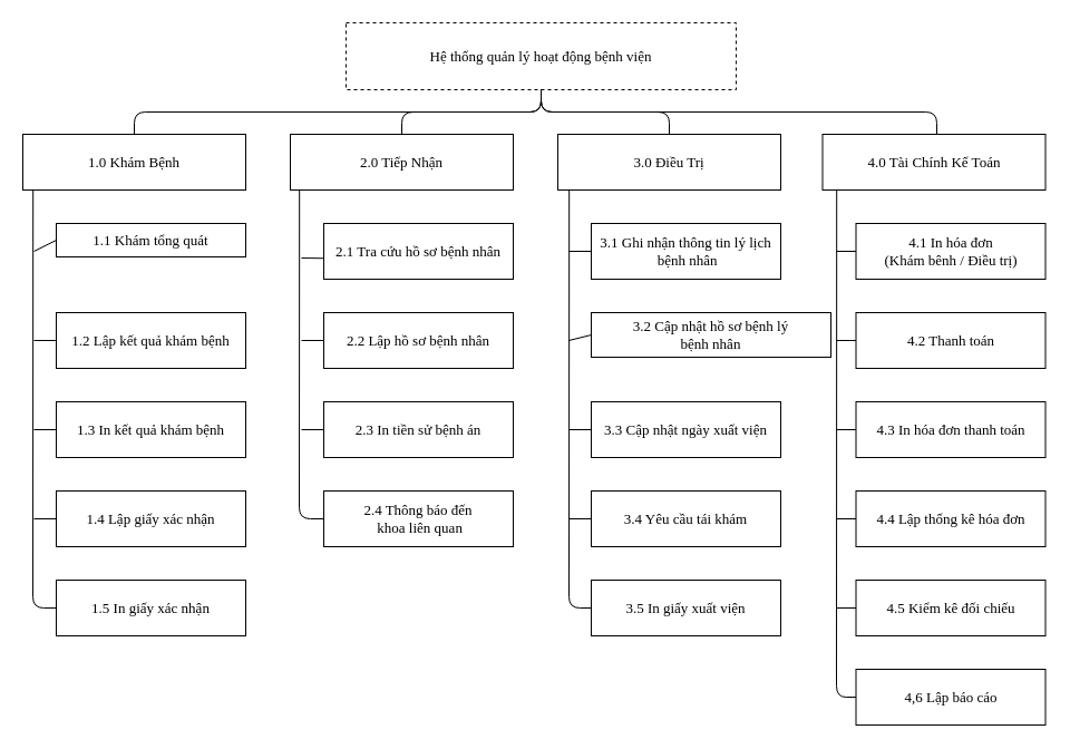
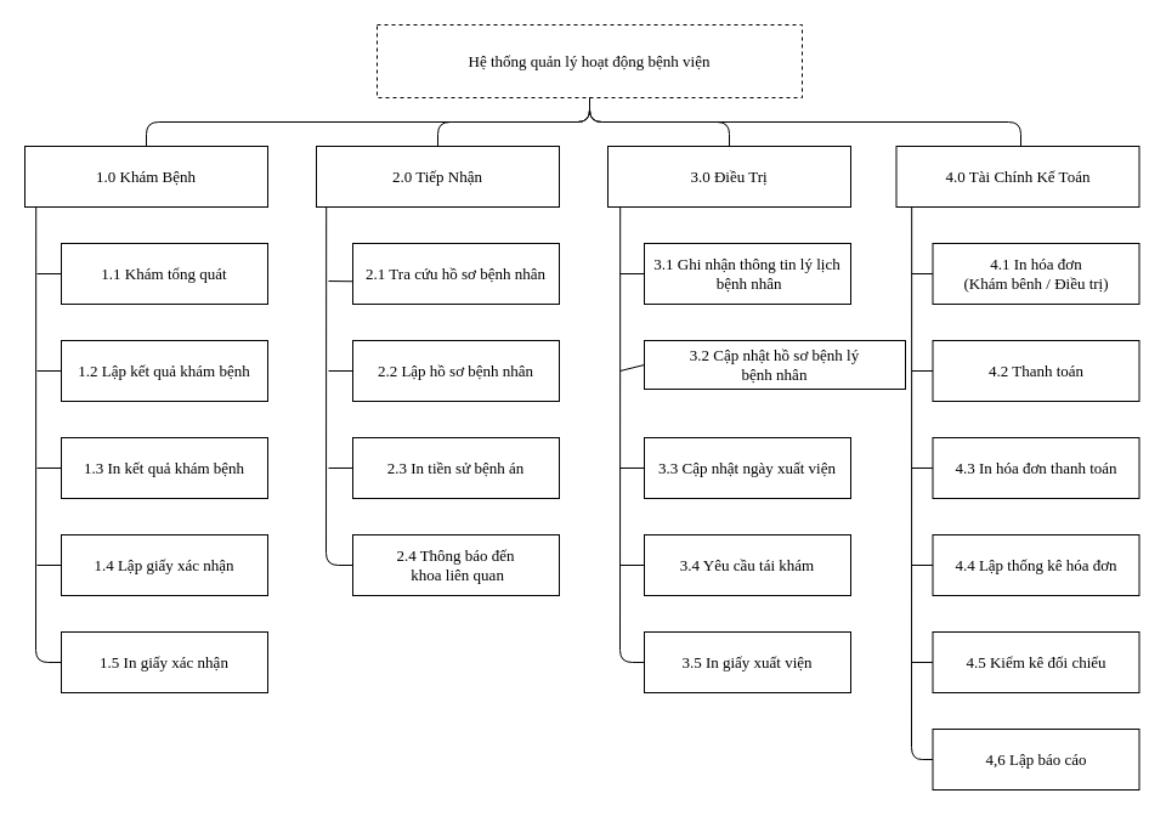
  <mxCell id="0" />
  <mxCell id="1" parent="0" />
  <mxCell id="2" value="Hệ thống quản lý hoạt động bệnh viện" style="rounded=0;whiteSpace=wrap;html=1;fontFamily=Times New Roman;fontSize=13;dashed=1;" parent="1" vertex="1"><mxGeometry x="310" y="20" width="350" height="60" as="geometry" /></mxCell>
  <mxCell id="3" value="1.0 Khám Bệnh" style="rounded=0;whiteSpace=wrap;html=1;fontFamily=Times New Roman;fontSize=13;" parent="1" vertex="1"><mxGeometry x="20" y="120" width="200" height="50" as="geometry" /></mxCell>
- <mxCell id="4" value="1.1 Khám tổng quát" style="rounded=0;whiteSpace=wrap;html=1;fontFamily=Times New Roman;fontSize=13;" parent="1" vertex="1"><mxGeometry x="50" y="200" width="170" height="30" as="geometry" /></mxCell>
+ <mxCell id="4" value="1.1 Khám tổng quát" style="rounded=0;whiteSpace=wrap;html=1;fontFamily=Times New Roman;fontSize=13;" parent="1" vertex="1"><mxGeometry x="50" y="200" width="170" height="50" as="geometry" /></mxCell>
  <mxCell id="5" value="2.0 Tiếp Nhận" style="rounded=0;whiteSpace=wrap;html=1;fontFamily=Times New Roman;fontSize=13;" parent="1" vertex="1"><mxGeometry x="260" y="120" width="200" height="50" as="geometry" /></mxCell>
  <mxCell id="6" value="2.1 Tra cứu hồ sơ bệnh nhân" style="rounded=0;whiteSpace=wrap;html=1;fontFamily=Times New Roman;fontSize=13;" parent="1" vertex="1"><mxGeometry x="290" y="200" width="170" height="50" as="geometry" /></mxCell>
  <mxCell id="7" value="2.2 Lập hồ sơ bệnh nhân" style="rounded=0;whiteSpace=wrap;html=1;fontFamily=Times New Roman;fontSize=13;" parent="1" vertex="1"><mxGeometry x="290" y="280" width="170" height="50" as="geometry" /></mxCell>
  <mxCell id="8" value="2.3 In tiền sử bệnh án" style="rounded=0;whiteSpace=wrap;html=1;fontFamily=Times New Roman;fontSize=13;" parent="1" vertex="1"><mxGeometry x="290" y="360" width="170" height="50" as="geometry" /></mxCell>
  <mxCell id="9" value="1.2 Lập kết quả khám bệnh" style="rounded=0;whiteSpace=wrap;html=1;fontFamily=Times New Roman;fontSize=13;" parent="1" vertex="1"><mxGeometry x="50" y="280" width="170" height="50" as="geometry" /></mxCell>
  <mxCell id="10" value="1.3 In kết quả khám bệnh" style="rounded=0;whiteSpace=wrap;html=1;fontFamily=Times New Roman;fontSize=13;" parent="1" vertex="1"><mxGeometry x="50" y="360" width="170" height="50" as="geometry" /></mxCell>
  <mxCell id="11" value="3.0 Điều Trị" style="rounded=0;whiteSpace=wrap;html=1;fontFamily=Times New Roman;fontSize=13;" parent="1" vertex="1"><mxGeometry x="500" y="120" width="200" height="50" as="geometry" /></mxCell>
  <mxCell id="12" value="3.1 Ghi nhận thông tin lý lịch&lt;br style=&quot;font-size: 13px;&quot;&gt;&amp;nbsp;bệnh nhân" style="rounded=0;whiteSpace=wrap;html=1;fontFamily=Times New Roman;fontSize=13;" parent="1" vertex="1"><mxGeometry x="530" y="200" width="170" height="50" as="geometry" /></mxCell>
  <mxCell id="13" value="3.2 Cập nhật hồ sơ bệnh lý &lt;br style=&quot;font-size: 13px;&quot;&gt;bệnh nhân" style="rounded=0;whiteSpace=wrap;html=1;fontFamily=Times New Roman;fontSize=13;" parent="1" vertex="1"><mxGeometry x="530" y="280" width="215" height="40" as="geometry" /></mxCell>
  <mxCell id="14" value="3.3 Cập nhật ngày xuất viện" style="rounded=0;whiteSpace=wrap;html=1;fontFamily=Times New Roman;fontSize=13;" parent="1" vertex="1"><mxGeometry x="530" y="360" width="170" height="50" as="geometry" /></mxCell>
  <mxCell id="15" value="3.4 Yêu cầu tái khám" style="rounded=0;whiteSpace=wrap;html=1;fontFamily=Times New Roman;fontSize=13;" parent="1" vertex="1"><mxGeometry x="530" y="440" width="170" height="50" as="geometry" /></mxCell>
  <mxCell id="16" value="3.5 In giấy xuất viện" style="rounded=0;whiteSpace=wrap;html=1;fontFamily=Times New Roman;fontSize=13;" parent="1" vertex="1"><mxGeometry x="530" y="520" width="170" height="50" as="geometry" /></mxCell>
  <mxCell id="17" value="4.0 Tài Chính Kế Toán" style="rounded=0;whiteSpace=wrap;html=1;fontFamily=Times New Roman;fontSize=13;" parent="1" vertex="1"><mxGeometry x="737.5" y="120" width="200" height="50" as="geometry" /></mxCell>
  <mxCell id="18" value="4.4 Lập thống kê hóa đơn" style="rounded=0;whiteSpace=wrap;html=1;fontFamily=Times New Roman;fontSize=13;" parent="1" vertex="1"><mxGeometry x="767.5" y="440" width="170" height="50" as="geometry" /></mxCell>
  <mxCell id="19" value="4.5 Kiểm kê đối chiếu" style="rounded=0;whiteSpace=wrap;html=1;fontFamily=Times New Roman;fontSize=13;" parent="1" vertex="1"><mxGeometry x="767.5" y="520" width="170" height="50" as="geometry" /></mxCell>
  <mxCell id="20" value="4,6 Lập báo cáo" style="rounded=0;whiteSpace=wrap;html=1;fontFamily=Times New Roman;fontSize=13;" parent="1" vertex="1"><mxGeometry x="767.5" y="600" width="170" height="50" as="geometry" /></mxCell>
  <mxCell id="21" value="4.1 In hóa đơn&lt;br style=&quot;font-size: 13px;&quot;&gt;(Khám bênh / Điều trị)" style="rounded=0;whiteSpace=wrap;html=1;fontFamily=Times New Roman;fontSize=13;" parent="1" vertex="1"><mxGeometry x="767.5" y="200" width="170" height="50" as="geometry" /></mxCell>
  <mxCell id="22" value="2.4 Thông báo đến&lt;br style=&quot;font-size: 13px;&quot;&gt;&amp;nbsp;khoa liên quan" style="rounded=0;whiteSpace=wrap;html=1;fontFamily=Times New Roman;fontSize=13;" parent="1" vertex="1"><mxGeometry x="290" y="440" width="170" height="50" as="geometry" /></mxCell>
  <mxCell id="23" value="4.2 Thanh toán" style="rounded=0;whiteSpace=wrap;html=1;fontFamily=Times New Roman;fontSize=13;" parent="1" vertex="1"><mxGeometry x="767.5" y="280" width="170" height="50" as="geometry" /></mxCell>
  <mxCell id="24" value="" style="endArrow=none;html=1;entryX=0.046;entryY=1.005;entryDx=0;entryDy=0;entryPerimeter=0;exitX=0;exitY=0.5;exitDx=0;exitDy=0;fontFamily=Times New Roman;fontSize=13;" parent="1" source="48" target="3" edge="1"><mxGeometry width="50" height="50" relative="1" as="geometry"><mxPoint x="50" y="305" as="sourcePoint" /><mxPoint x="460" y="310" as="targetPoint" /><Array as="points"><mxPoint x="29" y="545" /></Array></mxGeometry></mxCell>
  <mxCell id="25" value="" style="endArrow=none;html=1;entryX=0;entryY=0.5;entryDx=0;entryDy=0;fontFamily=Times New Roman;fontSize=13;" parent="1" target="4" edge="1"><mxGeometry width="50" height="50" relative="1" as="geometry"><mxPoint x="30" y="225" as="sourcePoint" /><mxPoint x="40" y="220" as="targetPoint" /></mxGeometry></mxCell>
  <mxCell id="26" value="" style="endArrow=none;html=1;entryX=0.041;entryY=1.005;entryDx=0;entryDy=0;entryPerimeter=0;exitX=0;exitY=0.5;exitDx=0;exitDy=0;fontFamily=Times New Roman;fontSize=13;" parent="1" source="22" target="5" edge="1"><mxGeometry width="50" height="50" relative="1" as="geometry"><mxPoint x="268" y="470" as="sourcePoint" /><mxPoint x="260" y="230" as="targetPoint" /><Array as="points"><mxPoint x="268" y="465" /></Array></mxGeometry></mxCell>
  <mxCell id="27" value="" style="endArrow=none;html=1;entryX=0.001;entryY=0.625;entryDx=0;entryDy=0;entryPerimeter=0;fontFamily=Times New Roman;fontSize=13;" parent="1" target="6" edge="1"><mxGeometry width="50" height="50" relative="1" as="geometry"><mxPoint x="270" y="231" as="sourcePoint" /><mxPoint x="550" y="250" as="targetPoint" /></mxGeometry></mxCell>
  <mxCell id="28" value="" style="endArrow=none;html=1;entryX=0;entryY=0.5;entryDx=0;entryDy=0;fontFamily=Times New Roman;fontSize=13;" parent="1" target="8" edge="1"><mxGeometry width="50" height="50" relative="1" as="geometry"><mxPoint x="270" y="385" as="sourcePoint" /><mxPoint x="310" y="380" as="targetPoint" /></mxGeometry></mxCell>
  <mxCell id="29" value="" style="endArrow=none;html=1;entryX=0.041;entryY=1.005;entryDx=0;entryDy=0;entryPerimeter=0;exitX=0;exitY=0.5;exitDx=0;exitDy=0;fontFamily=Times New Roman;fontSize=13;" parent="1" source="16" edge="1"><mxGeometry width="50" height="50" relative="1" as="geometry"><mxPoint x="530" y="465" as="sourcePoint" /><mxPoint x="510.2" y="170" as="targetPoint" /><Array as="points"><mxPoint x="510" y="545" /></Array></mxGeometry></mxCell>
  <mxCell id="30" value="" style="endArrow=none;html=1;entryX=0;entryY=0.5;entryDx=0;entryDy=0;fontFamily=Times New Roman;fontSize=13;" parent="1" target="7" edge="1"><mxGeometry width="50" height="50" relative="1" as="geometry"><mxPoint x="270" y="305" as="sourcePoint" /><mxPoint x="380" y="280" as="targetPoint" /></mxGeometry></mxCell>
  <mxCell id="31" value="" style="endArrow=none;html=1;entryX=0;entryY=0.5;entryDx=0;entryDy=0;fontFamily=Times New Roman;fontSize=13;" parent="1" target="12" edge="1"><mxGeometry width="50" height="50" relative="1" as="geometry"><mxPoint x="510" y="225" as="sourcePoint" /><mxPoint x="540" y="210" as="targetPoint" /></mxGeometry></mxCell>
  <mxCell id="32" value="" style="endArrow=none;html=1;entryX=0;entryY=0.5;entryDx=0;entryDy=0;fontFamily=Times New Roman;fontSize=13;" parent="1" target="13" edge="1"><mxGeometry width="50" height="50" relative="1" as="geometry"><mxPoint x="510" y="305" as="sourcePoint" /><mxPoint x="540" y="210" as="targetPoint" /></mxGeometry></mxCell>
  <mxCell id="33" value="" style="endArrow=none;html=1;entryX=0;entryY=0.5;entryDx=0;entryDy=0;fontFamily=Times New Roman;fontSize=13;" parent="1" target="14" edge="1"><mxGeometry width="50" height="50" relative="1" as="geometry"><mxPoint x="510" y="385" as="sourcePoint" /><mxPoint x="590" y="290" as="targetPoint" /></mxGeometry></mxCell>
  <mxCell id="34" value="" style="endArrow=none;html=1;entryX=0.041;entryY=1.005;entryDx=0;entryDy=0;entryPerimeter=0;exitX=0;exitY=0.5;exitDx=0;exitDy=0;fontFamily=Times New Roman;fontSize=13;" parent="1" source="20" edge="1"><mxGeometry width="50" height="50" relative="1" as="geometry"><mxPoint x="770" y="475" as="sourcePoint" /><mxPoint x="750.2" y="170" as="targetPoint" /><Array as="points"><mxPoint x="750" y="625" /></Array></mxGeometry></mxCell>
  <mxCell id="35" value="" style="endArrow=none;html=1;entryX=0;entryY=0.5;entryDx=0;entryDy=0;fontFamily=Times New Roman;fontSize=13;" parent="1" target="21" edge="1"><mxGeometry width="50" height="50" relative="1" as="geometry"><mxPoint x="750" y="225" as="sourcePoint" /><mxPoint x="750" y="210" as="targetPoint" /></mxGeometry></mxCell>
  <mxCell id="36" value="" style="endArrow=none;html=1;entryX=0;entryY=0.5;entryDx=0;entryDy=0;fontFamily=Times New Roman;fontSize=13;" parent="1" target="23" edge="1"><mxGeometry width="50" height="50" relative="1" as="geometry"><mxPoint x="750" y="305" as="sourcePoint" /><mxPoint x="750" y="250" as="targetPoint" /></mxGeometry></mxCell>
  <mxCell id="37" value="" style="endArrow=none;html=1;entryX=0;entryY=0.5;entryDx=0;entryDy=0;fontFamily=Times New Roman;fontSize=13;" parent="1" target="18" edge="1"><mxGeometry width="50" height="50" relative="1" as="geometry"><mxPoint x="750" y="465" as="sourcePoint" /><mxPoint x="750" y="410" as="targetPoint" /></mxGeometry></mxCell>
  <mxCell id="38" value="" style="endArrow=none;html=1;entryX=0;entryY=0.5;entryDx=0;entryDy=0;fontFamily=Times New Roman;fontSize=13;" parent="1" target="19" edge="1"><mxGeometry width="50" height="50" relative="1" as="geometry"><mxPoint x="750" y="545" as="sourcePoint" /><mxPoint x="750" y="540" as="targetPoint" /></mxGeometry></mxCell>
  <mxCell id="39" value="4.3 In hóa đơn thanh toán" style="rounded=0;whiteSpace=wrap;html=1;fontFamily=Times New Roman;fontSize=13;" parent="1" vertex="1"><mxGeometry x="767.5" y="360" width="170" height="50" as="geometry" /></mxCell>
  <mxCell id="40" value="" style="endArrow=none;html=1;entryX=0;entryY=0.5;entryDx=0;entryDy=0;fontFamily=Times New Roman;fontSize=13;" parent="1" target="39" edge="1"><mxGeometry width="50" height="50" relative="1" as="geometry"><mxPoint x="750" y="385" as="sourcePoint" /><mxPoint x="777.5" y="475" as="targetPoint" /></mxGeometry></mxCell>
  <mxCell id="41" value="" style="endArrow=none;html=1;entryX=0;entryY=0.5;entryDx=0;entryDy=0;fontFamily=Times New Roman;fontSize=13;" parent="1" target="9" edge="1"><mxGeometry width="50" height="50" relative="1" as="geometry"><mxPoint x="30" y="305" as="sourcePoint" /><mxPoint x="640" y="380" as="targetPoint" /></mxGeometry></mxCell>
  <mxCell id="42" value="" style="endArrow=none;html=1;entryX=0;entryY=0.5;entryDx=0;entryDy=0;fontFamily=Times New Roman;fontSize=13;" parent="1" target="15" edge="1"><mxGeometry width="50" height="50" relative="1" as="geometry"><mxPoint x="510" y="465" as="sourcePoint" /><mxPoint x="640" y="370" as="targetPoint" /></mxGeometry></mxCell>
  <mxCell id="43" value="" style="endArrow=none;html=1;entryX=0.5;entryY=1;entryDx=0;entryDy=0;exitX=0.5;exitY=0;exitDx=0;exitDy=0;fontFamily=Times New Roman;fontSize=13;" parent="1" source="3" target="2" edge="1"><mxGeometry width="50" height="50" relative="1" as="geometry"><mxPoint x="590" y="320" as="sourcePoint" /><mxPoint x="640" y="270" as="targetPoint" /><Array as="points"><mxPoint x="120" y="100" /><mxPoint x="485" y="100" /></Array></mxGeometry></mxCell>
  <mxCell id="44" value="" style="endArrow=none;html=1;entryX=0.5;entryY=1;entryDx=0;entryDy=0;exitX=0.5;exitY=0;exitDx=0;exitDy=0;fontFamily=Times New Roman;fontSize=13;" parent="1" source="5" target="2" edge="1"><mxGeometry width="50" height="50" relative="1" as="geometry"><mxPoint x="130" y="130" as="sourcePoint" /><mxPoint x="495" y="90" as="targetPoint" /><Array as="points"><mxPoint x="360" y="100" /><mxPoint x="485" y="100" /></Array></mxGeometry></mxCell>
  <mxCell id="45" value="" style="endArrow=none;html=1;exitX=0.5;exitY=0;exitDx=0;exitDy=0;entryX=0.5;entryY=1;entryDx=0;entryDy=0;fontFamily=Times New Roman;fontSize=13;" parent="1" source="11" target="2" edge="1"><mxGeometry width="50" height="50" relative="1" as="geometry"><mxPoint x="370" y="130" as="sourcePoint" /><mxPoint x="520" y="100" as="targetPoint" /><Array as="points"><mxPoint x="600" y="100" /><mxPoint x="485" y="100" /></Array></mxGeometry></mxCell>
  <mxCell id="46" value="" style="endArrow=none;html=1;entryX=0.5;entryY=1;entryDx=0;entryDy=0;fontFamily=Times New Roman;fontSize=13;" parent="1" target="2" edge="1"><mxGeometry width="50" height="50" relative="1" as="geometry"><mxPoint x="840" y="120" as="sourcePoint" /><mxPoint x="495" y="90" as="targetPoint" /><Array as="points"><mxPoint x="840" y="100" /><mxPoint x="485" y="100" /></Array></mxGeometry></mxCell>
  <mxCell id="47" value="1.4 Lập giấy xác nhận" style="rounded=0;whiteSpace=wrap;html=1;fontFamily=Times New Roman;fontSize=13;" vertex="1" parent="1"><mxGeometry x="50" y="440" width="170" height="50" as="geometry" /></mxCell>
  <mxCell id="48" value="1.5 In giấy xác nhận" style="rounded=0;whiteSpace=wrap;html=1;fontFamily=Times New Roman;fontSize=13;" vertex="1" parent="1"><mxGeometry x="50" y="520" width="170" height="50" as="geometry" /></mxCell>
  <mxCell id="49" value="" style="endArrow=none;html=1;fontFamily=Times New Roman;fontSize=13;exitX=0;exitY=0.5;exitDx=0;exitDy=0;" edge="1" parent="1" source="10"><mxGeometry width="50" height="50" relative="1" as="geometry"><mxPoint x="40" y="315" as="sourcePoint" /><mxPoint x="30" y="385" as="targetPoint" /></mxGeometry></mxCell>
  <mxCell id="50" value="" style="endArrow=none;html=1;fontFamily=Times New Roman;fontSize=13;exitX=0;exitY=0.5;exitDx=0;exitDy=0;" edge="1" parent="1" source="47"><mxGeometry width="50" height="50" relative="1" as="geometry"><mxPoint x="60" y="395" as="sourcePoint" /><mxPoint x="30" y="465" as="targetPoint" /></mxGeometry></mxCell>
